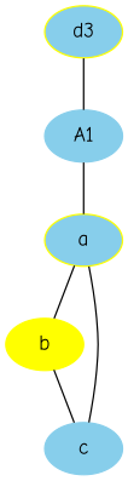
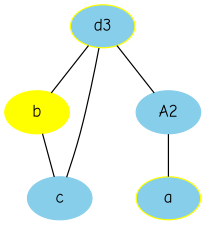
  graph {
    fontname="Comic Neue"
    node [color=yellow fontname="Comic Neue" style=filled]
    edge [fontname="Comic Neue"]
    a [fillcolor=skyblue]
    b
    d3 [fillcolor=skyblue]
    c [color=skyblue]
-   A2 [color=skyblue label=A1]
+   A2 [color=skyblue]
    subgraph sub_1 {
      a
      b
      d3
    }
    subgraph sub_2 {
      c
      A2
    }
-   a -- b
+   d3 -- b
    b -- c
    d3 -- A2
-   c -- a
+   c -- d3
    A2 -- a
  }
